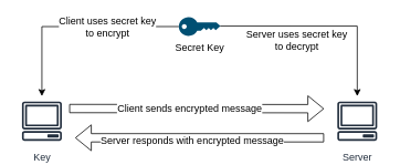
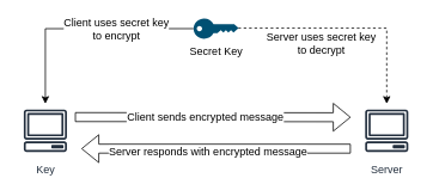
  <mxCell id="0" />
  <mxCell id="1" parent="0" />
  <mxCell id="2" value="Key" style="outlineConnect=0;fontColor=#232F3E;gradientColor=none;strokeColor=#232F3E;fillColor=#ffffff;dashed=0;verticalLabelPosition=bottom;verticalAlign=top;align=center;html=1;fontSize=12;fontStyle=0;aspect=fixed;shape=mxgraph.aws4.resourceIcon;resIcon=mxgraph.aws4.client;" vertex="1" parent="1"><mxGeometry x="20" y="115" width="60" height="60" as="geometry" /></mxCell>
  <mxCell id="3" value="Server" style="outlineConnect=0;fontColor=#232F3E;gradientColor=none;strokeColor=#232F3E;fillColor=#ffffff;dashed=0;verticalLabelPosition=bottom;verticalAlign=top;align=center;html=1;fontSize=12;fontStyle=0;aspect=fixed;shape=mxgraph.aws4.resourceIcon;resIcon=mxgraph.aws4.client;" vertex="1" parent="1"><mxGeometry x="400" y="115" width="60" height="60" as="geometry" /></mxCell>
  <mxCell id="4" style="edgeStyle=orthogonalEdgeStyle;rounded=0;orthogonalLoop=1;jettySize=auto;html=1;exitX=0;exitY=0.5;exitDx=0;exitDy=0;exitPerimeter=0;" edge="1" parent="1" source="7" target="2"><mxGeometry relative="1" as="geometry" /></mxCell>
  <mxCell id="5" value="Client uses secret key &lt;br&gt;to encrypt" style="text;html=1;align=center;verticalAlign=middle;resizable=0;points=[];labelBackgroundColor=#ffffff;" vertex="1" connectable="0" parent="4"><mxGeometry x="0.229" y="-1" relative="1" as="geometry"><mxPoint x="66.9" y="0.92" as="offset" /></mxGeometry></mxCell>
- <mxCell id="6" style="edgeStyle=orthogonalEdgeStyle;rounded=0;orthogonalLoop=1;jettySize=auto;html=1;exitX=0.995;exitY=0.475;exitDx=0;exitDy=0;exitPerimeter=0;" edge="1" parent="1" source="7" target="3"><mxGeometry relative="1" as="geometry" /></mxCell>
+ <mxCell id="6" style="edgeStyle=orthogonalEdgeStyle;rounded=0;orthogonalLoop=1;jettySize=auto;html=1;exitX=0.995;exitY=0.475;exitDx=0;exitDy=0;exitPerimeter=0;dashed=1;" edge="1" parent="1" source="7" target="3"><mxGeometry relative="1" as="geometry" /></mxCell>
  <mxCell id="7" value="Secret Key" style="points=[[0,0.5,0],[0.24,0,0],[0.5,0.28,0],[0.995,0.475,0],[0.5,0.72,0],[0.24,1,0]];verticalLabelPosition=bottom;html=1;verticalAlign=top;aspect=fixed;align=center;pointerEvents=1;shape=mxgraph.cisco19.key;fillColor=#005073;strokeColor=none;" vertex="1" parent="1"><mxGeometry x="215" y="20" width="50" height="22.5" as="geometry" /></mxCell>
  <mxCell id="8" value="" style="shape=flexArrow;endArrow=classic;html=1;exitX=1.049;exitY=0.247;exitDx=0;exitDy=0;exitPerimeter=0;" edge="1" parent="1" source="2"><mxGeometry width="50" height="50" relative="1" as="geometry"><mxPoint x="20" y="265" as="sourcePoint" /><mxPoint x="390" y="130" as="targetPoint" /></mxGeometry></mxCell>
  <mxCell id="9" value="Client sends encrypted message" style="text;html=1;align=center;verticalAlign=middle;resizable=0;points=[];labelBackgroundColor=#ffffff;" vertex="1" connectable="0" parent="8"><mxGeometry x="-0.137" y="-2" relative="1" as="geometry"><mxPoint x="12.07" y="-2" as="offset" /></mxGeometry></mxCell>
  <mxCell id="10" value="" style="shape=flexArrow;endArrow=classic;html=1;" edge="1" parent="1"><mxGeometry width="50" height="50" relative="1" as="geometry"><mxPoint x="390" y="165" as="sourcePoint" /><mxPoint x="90" y="165" as="targetPoint" /></mxGeometry></mxCell>
  <mxCell id="11" value="Server responds with encrypted message" style="text;html=1;align=center;verticalAlign=middle;resizable=0;points=[];labelBackgroundColor=#ffffff;" vertex="1" connectable="0" parent="10"><mxGeometry x="0.068" y="3" relative="1" as="geometry"><mxPoint as="offset" /></mxGeometry></mxCell>
  <mxCell id="12" value="Server uses secret key &lt;br&gt;to decrypt" style="text;html=1;align=center;verticalAlign=middle;resizable=0;points=[];labelBackgroundColor=#ffffff;" vertex="1" connectable="0" parent="1"><mxGeometry x="290.003" y="46.252" as="geometry"><mxPoint x="66.9" y="0.92" as="offset" /></mxGeometry></mxCell>
